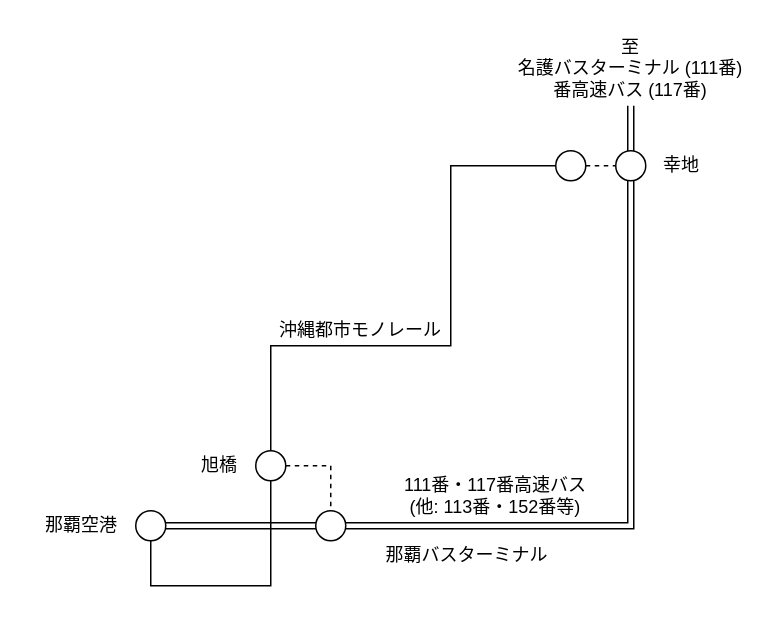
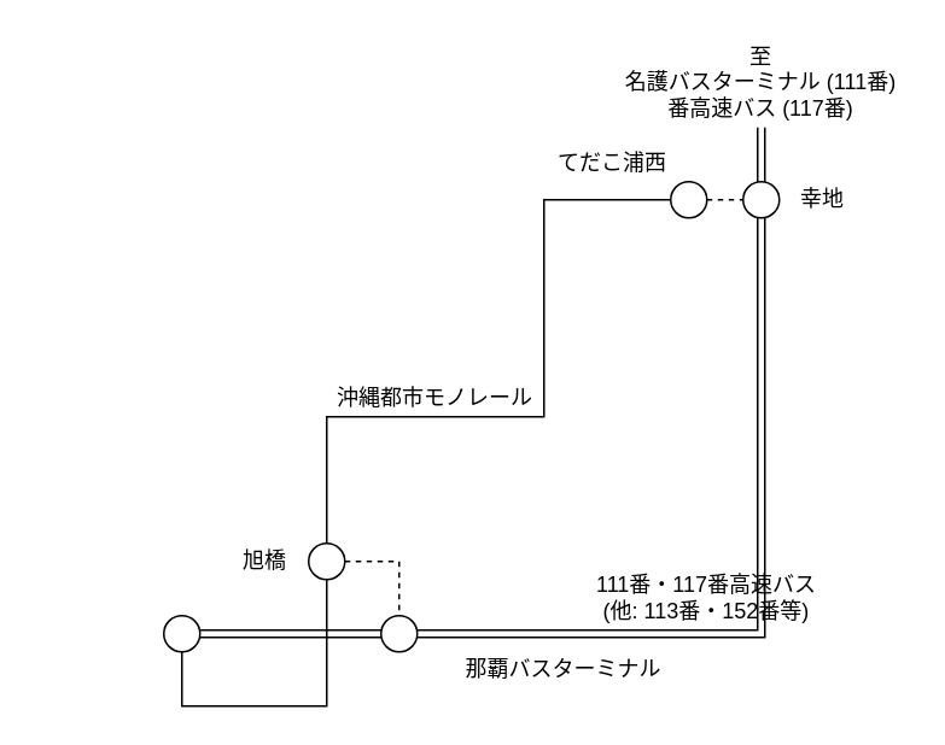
  <mxCell id="0" />
  <mxCell id="1" parent="0" />
  <mxCell id="2" value="" style="endArrow=none;html=1;rounded=0;entryX=0;entryY=0.5;entryDx=0;entryDy=0;exitX=0.5;exitY=1;exitDx=0;exitDy=0;" edge="1" parent="1" source="9" target="7"><mxGeometry width="50" height="50" relative="1" as="geometry"><mxPoint x="100" y="350" as="sourcePoint" /><mxPoint x="380" y="110" as="targetPoint" /><Array as="points"><mxPoint x="100" y="390" /><mxPoint x="180" y="390" /><mxPoint x="180" y="230" /><mxPoint x="300" y="230" /><mxPoint x="300" y="110" /></Array></mxGeometry></mxCell>
  <mxCell id="3" style="edgeStyle=orthogonalEdgeStyle;rounded=0;orthogonalLoop=1;jettySize=auto;html=1;exitX=1;exitY=0.5;exitDx=0;exitDy=0;entryX=0.5;entryY=0;entryDx=0;entryDy=0;dashed=1;endArrow=none;endFill=0;" edge="1" parent="1" source="4" target="10"><mxGeometry relative="1" as="geometry" /></mxCell>
  <mxCell id="4" value="" style="ellipse;whiteSpace=wrap;html=1;aspect=fixed;" vertex="1" parent="1"><mxGeometry x="170" y="300" width="20" height="20" as="geometry" /></mxCell>
  <mxCell id="5" value="" style="endArrow=none;html=1;rounded=0;exitX=1;exitY=0.5;exitDx=0;exitDy=0;shape=link;" edge="1" parent="1" source="9"><mxGeometry width="50" height="50" relative="1" as="geometry"><mxPoint x="220" y="350" as="sourcePoint" /><mxPoint x="420" y="70" as="targetPoint" /><Array as="points"><mxPoint x="220" y="350" /><mxPoint x="420" y="350" /></Array></mxGeometry></mxCell>
  <mxCell id="6" style="edgeStyle=orthogonalEdgeStyle;rounded=0;orthogonalLoop=1;jettySize=auto;html=1;exitX=1;exitY=0.5;exitDx=0;exitDy=0;entryX=0;entryY=0.5;entryDx=0;entryDy=0;dashed=1;endArrow=none;endFill=0;" edge="1" parent="1" source="7" target="8"><mxGeometry relative="1" as="geometry" /></mxCell>
  <mxCell id="7" value="" style="ellipse;whiteSpace=wrap;html=1;aspect=fixed;" vertex="1" parent="1"><mxGeometry x="370" y="100" width="20" height="20" as="geometry" /></mxCell>
  <mxCell id="8" value="" style="ellipse;whiteSpace=wrap;html=1;aspect=fixed;" vertex="1" parent="1"><mxGeometry x="410" y="100" width="20" height="20" as="geometry" /></mxCell>
  <mxCell id="9" value="" style="ellipse;whiteSpace=wrap;html=1;aspect=fixed;" vertex="1" parent="1"><mxGeometry x="90" y="340" width="20" height="20" as="geometry" /></mxCell>
  <mxCell id="10" value="" style="ellipse;whiteSpace=wrap;html=1;aspect=fixed;" vertex="1" parent="1"><mxGeometry x="210" y="340" width="20" height="20" as="geometry" /></mxCell>
  <mxCell id="11" value="那覇バスターミナル" style="text;html=1;strokeColor=none;fillColor=none;align=left;verticalAlign=middle;whiteSpace=wrap;rounded=0;" vertex="1" parent="1"><mxGeometry x="255" y="360" width="120" height="20" as="geometry" /></mxCell>
- <mxCell id="12" value="那覇空港" style="text;html=1;strokeColor=none;fillColor=none;align=right;verticalAlign=middle;whiteSpace=wrap;rounded=0;" vertex="1" parent="1"><mxGeometry x="20" y="340" width="60" height="20" as="geometry" /></mxCell>
  <mxCell id="13" value="旭橋" style="text;html=1;strokeColor=none;fillColor=none;align=right;verticalAlign=middle;whiteSpace=wrap;rounded=0;" vertex="1" parent="1"><mxGeometry x="120" y="300" width="40" height="20" as="geometry" /></mxCell>
+ <mxCell id="14" value="てだこ浦西" style="text;html=1;strokeColor=none;fillColor=none;align=right;verticalAlign=middle;whiteSpace=wrap;rounded=0;" vertex="1" parent="1"><mxGeometry x="290" y="80" width="80" height="20" as="geometry" /></mxCell>
  <mxCell id="15" value="幸地" style="text;html=1;strokeColor=none;fillColor=none;align=left;verticalAlign=middle;whiteSpace=wrap;rounded=0;" vertex="1" parent="1"><mxGeometry x="440" y="100" width="40" height="20" as="geometry" /></mxCell>
  <mxCell id="16" value="至&lt;br&gt;名護バスターミナル (111番)&lt;br&gt;番高速バス (117番)" style="text;html=1;strokeColor=none;fillColor=none;align=center;verticalAlign=middle;whiteSpace=wrap;rounded=0;" vertex="1" parent="1"><mxGeometry x="340" y="20" width="160" height="50" as="geometry" /></mxCell>
- <mxCell id="17" value="111番・117番高速バス&lt;br&gt;(他: 113番・152番等)" style="text;html=1;strokeColor=none;fillColor=none;align=center;verticalAlign=middle;whiteSpace=wrap;rounded=0;" vertex="1" parent="1"><mxGeometry x="260" y="310" width="140" height="40" as="geometry" /></mxCell>
+ <mxCell id="17" value="111番・117番高速バス&lt;br&gt;(他: 113番・152番等)" style="text;html=1;strokeColor=none;fillColor=none;align=center;verticalAlign=middle;whiteSpace=wrap;rounded=0;" vertex="1" parent="1"><mxGeometry x="320" y="310" width="140" height="40" as="geometry" /></mxCell>
  <mxCell id="18" value="沖縄都市モノレール" style="text;html=1;strokeColor=none;fillColor=none;align=center;verticalAlign=middle;whiteSpace=wrap;rounded=0;" vertex="1" parent="1"><mxGeometry x="180" y="210" width="120" height="20" as="geometry" /></mxCell>
